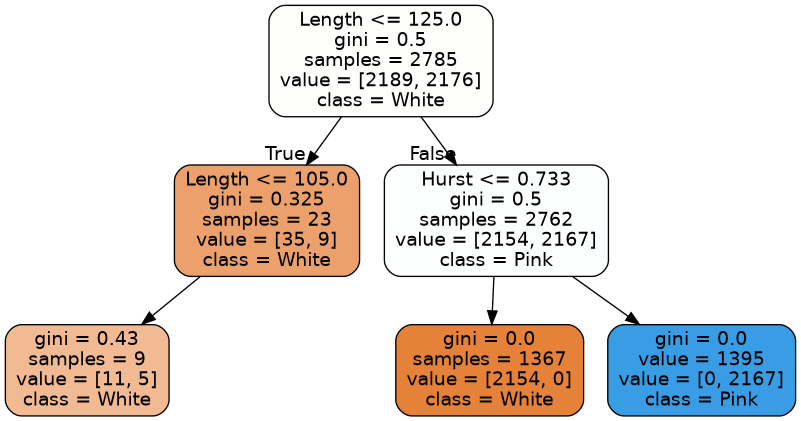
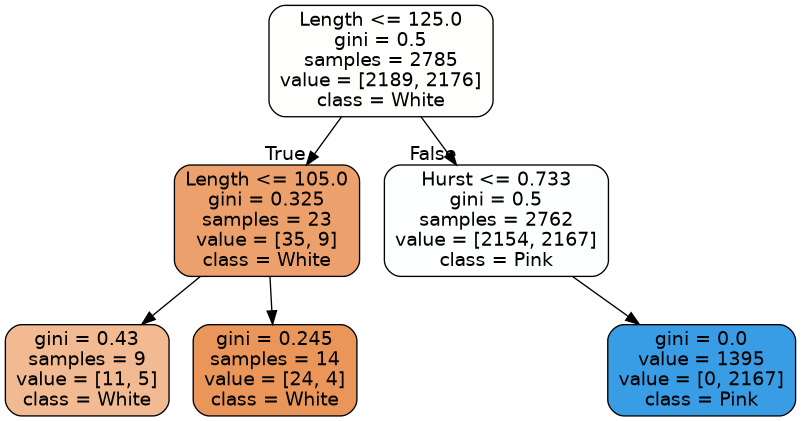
  digraph {
    node [color=black fontname=helvetica shape=box style="filled, rounded"]
    edge [fontname=helvetica]
    n1 [fillcolor="#e5813902" label="Length <= 125.0\ngini = 0.5\nsamples = 2785\nvalue = [2189, 2176]\nclass = White"]
    n2 [fillcolor="#e58139bd" label="Length <= 105.0\ngini = 0.325\nsamples = 23\nvalue = [35, 9]\nclass = White"]
    n3 [fillcolor="#399de502" label="Hurst <= 0.733\ngini = 0.5\nsamples = 2762\nvalue = [2154, 2167]\nclass = Pink"]
    n4 [fillcolor="#e581398b" label="gini = 0.43\nsamples = 9\nvalue = [11, 5]\nclass = White"]
-   n6 [fillcolor="#e58139ff" label="gini = 0.0\nsamples = 1367\nvalue = [2154, 0]\nclass = White"]
+   n5 [fillcolor="#e58139d4" label="gini = 0.245\nsamples = 14\nvalue = [24, 4]\nclass = White"]
    n7 [fillcolor="#399de5ff" label="gini = 0.0\nvalue = 1395\nvalue = [0, 2167]\nclass = Pink"]
    n1 -> n2 [headlabel=True labelangle=45 labeldistance=2.5]
    n1 -> n3 [headlabel=False labelangle=-45 labeldistance=2.5]
    n2 -> n4
-   n3 -> n6
+   n2 -> n5
    n3 -> n7
  }
